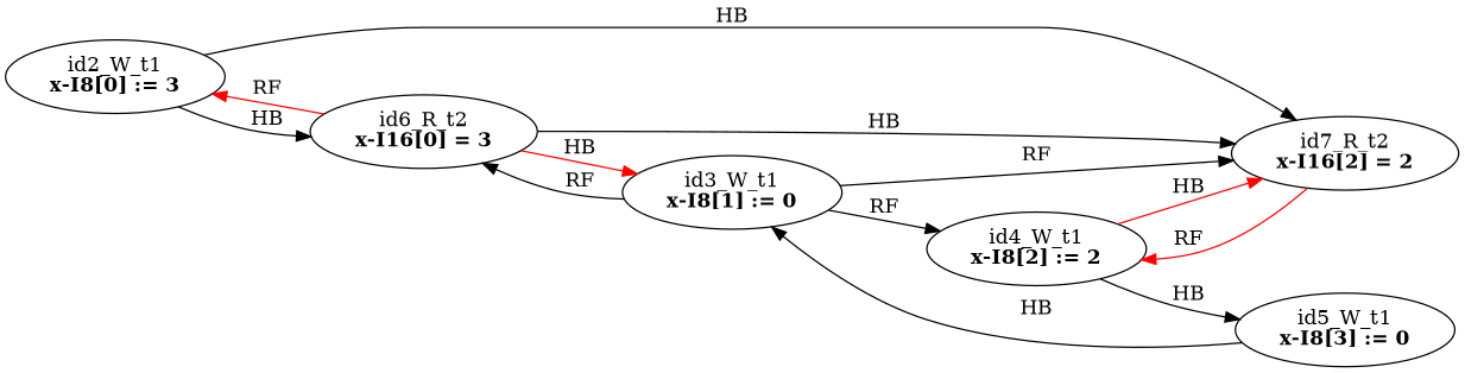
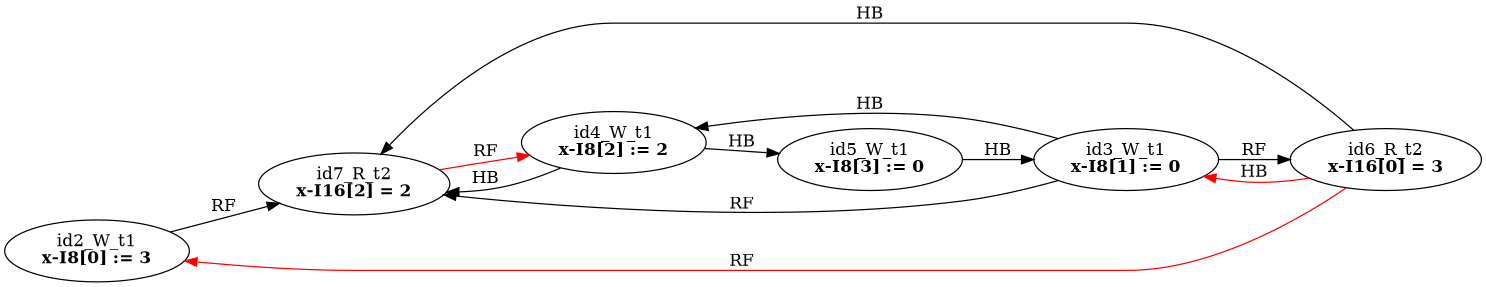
  digraph {
    rankdir=LR
    splines=true
    edge [color=black]
    n1 [label=<id2_W_t1<br/><B>x-I8[0] := 3</B>>]
    n2 [label=<id6_R_t2<br/><B>x-I16[0] = 3</B>>]
    n3 [label=<id7_R_t2<br/><B>x-I16[2] = 2</B>>]
    n4 [label=<id3_W_t1<br/><B>x-I8[1] := 0</B>>]
    n5 [label=<id4_W_t1<br/><B>x-I8[2] := 2</B>>]
    n6 [label=<id5_W_t1<br/><B>x-I8[3] := 0</B>>]
-   n1 -> n2 [label=HB]
-   n1 -> n3 [label=HB]
+   n1 -> n3 [label=RF]
    n2 -> n1 [color=red label=RF]
    n2 -> n3 [label=HB]
    n2 -> n4 [color=red label=HB]
    n3 -> n5 [color=red label=RF]
    n4 -> n2 [label=RF]
    n4 -> n3 [label=RF]
-   n4 -> n5 [label=RF]
-   n5 -> n3 [color=red label=HB]
+   n4 -> n5 [label=HB]
+   n5 -> n3 [label=HB]
    n5 -> n6 [label=HB]
    n6 -> n4 [label=HB]
  }
